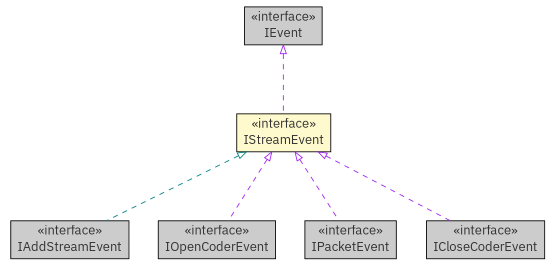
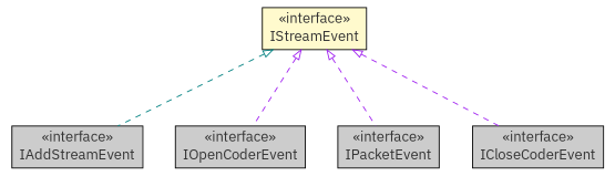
  digraph {
    fontname="IBM Plex Sans"
    rankdir=TB
    ranksep=1
    node [fontcolor=grey20 fontname="IBM Plex Sans" fontsize=15.0 shape=plaintext]
    edge [arrowtail=empty color=purple dir=back fontname="IBM Plex Sans" fontsize=10 headport=p labelfontname=Helvetica labelfontsize=10 style=dashed tailport=p]
    n1 [label=<<table border="0" cellborder="1" cellspacing="0" cellpadding="2" port="p" bgcolor="lemonChiffon" href="./IStreamEvent.html"> 		<tr><td><table border="0" cellspacing="0" cellpadding="1"> 			<tr><td> &laquo;interface&raquo; </td></tr> 			<tr><td> IStreamEvent </td></tr> 		</table></td></tr> 		</table>>]
    n2 [label=<<table border="0" cellborder="1" cellspacing="0" cellpadding="2" port="p" bgcolor="grey80" href="./IAddStreamEvent.html"> 		<tr><td><table border="0" cellspacing="0" cellpadding="1"> 			<tr><td> &laquo;interface&raquo; </td></tr> 			<tr><td> IAddStreamEvent </td></tr> 		</table></td></tr> 		</table>>]
    n3 [label=<<table border="0" cellborder="1" cellspacing="0" cellpadding="2" port="p" bgcolor="grey80" href="./IOpenCoderEvent.html"> 		<tr><td><table border="0" cellspacing="0" cellpadding="1"> 			<tr><td> &laquo;interface&raquo; </td></tr> 			<tr><td> IOpenCoderEvent </td></tr> 		</table></td></tr> 		</table>>]
    n4 [label=<<table border="0" cellborder="1" cellspacing="0" cellpadding="2" port="p" bgcolor="grey80" href="./IPacketEvent.html"> 		<tr><td><table border="0" cellspacing="0" cellpadding="1"> 			<tr><td> &laquo;interface&raquo; </td></tr> 			<tr><td> IPacketEvent </td></tr> 		</table></td></tr> 		</table>>]
    n5 [label=<<table border="0" cellborder="1" cellspacing="0" cellpadding="2" port="p" bgcolor="grey80" href="./ICloseCoderEvent.html"> 		<tr><td><table border="0" cellspacing="0" cellpadding="1"> 			<tr><td> &laquo;interface&raquo; </td></tr> 			<tr><td> ICloseCoderEvent </td></tr> 		</table></td></tr> 		</table>>]
-   n6 [label=<<table border="0" cellborder="1" cellspacing="0" cellpadding="2" port="p" bgcolor="grey80" href="./IEvent.html"> 		<tr><td><table border="0" cellspacing="0" cellpadding="1"> 			<tr><td> &laquo;interface&raquo; </td></tr> 			<tr><td> IEvent </td></tr> 		</table></td></tr> 		</table>>]
    n1 -> n2 [color=teal]
    n1 -> n3
    n1 -> n4
    n1 -> n5
-   n6 -> n1
  }
